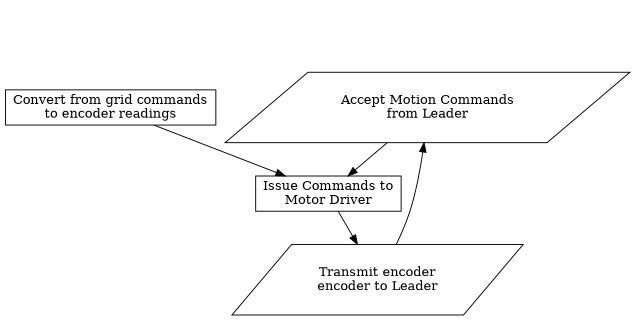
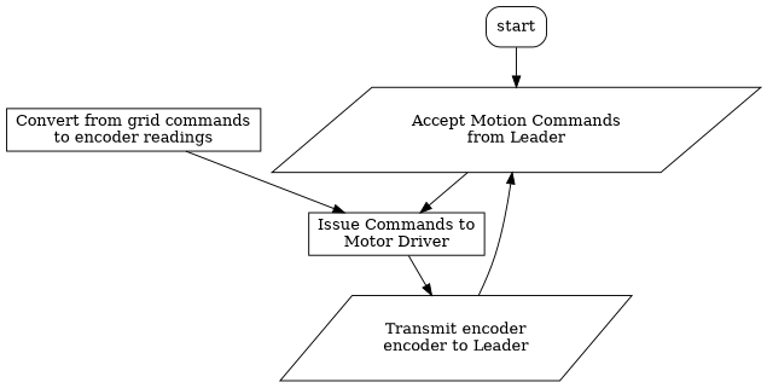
  digraph {
    node [shape=box]
    n1 [label="Accept Motion Commands\nfrom Leader" shape=parallelogram]
    n2 [label="Issue Commands to\nMotor Driver"]
+   start [style=rounded]
    n4 [label="Convert from grid commands\nto encoder readings"]
    n5 [label="Transmit encoder\nencoder to Leader" shape=parallelogram]
    n1 -> n2
    n2 -> n5
+   start -> n1
    n4 -> n2
    n5 -> n1
  }
